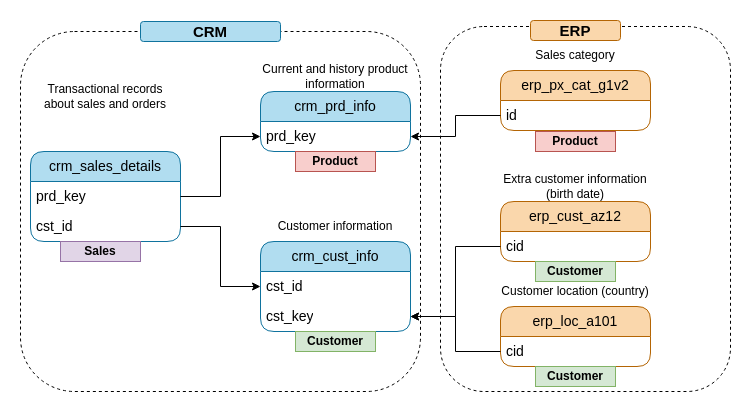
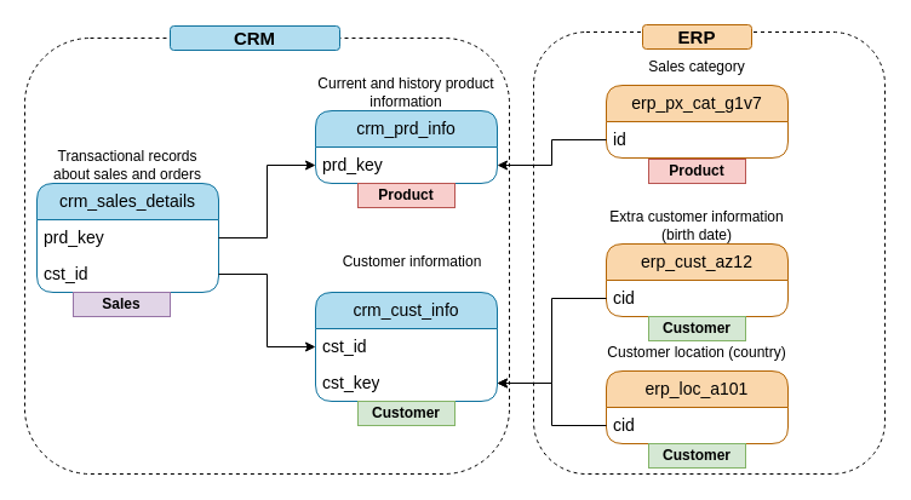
  <mxCell id="0" />
  <mxCell id="1" parent="0" />
  <mxCell id="2" value="crm_cust_info" style="swimlane;fontStyle=0;childLayout=stackLayout;horizontal=1;startSize=30;horizontalStack=0;resizeParent=1;resizeParentMax=0;resizeLast=0;collapsible=1;marginBottom=0;whiteSpace=wrap;html=1;rounded=1;fillColor=#b1ddf0;strokeColor=#10739e;fontSize=14;" parent="1" vertex="1"><mxGeometry x="260" y="241" width="150" height="90" as="geometry" /></mxCell>
  <mxCell id="3" value="cst_id" style="text;strokeColor=none;fillColor=none;align=left;verticalAlign=middle;spacingLeft=4;spacingRight=4;overflow=hidden;points=[[0,0.5],[1,0.5]];portConstraint=eastwest;rotatable=0;whiteSpace=wrap;html=1;fontSize=14;" parent="2" vertex="1"><mxGeometry y="30" width="150" height="30" as="geometry" /></mxCell>
  <mxCell id="4" value="cst_key" style="text;strokeColor=none;fillColor=none;align=left;verticalAlign=middle;spacingLeft=4;spacingRight=4;overflow=hidden;points=[[0,0.5],[1,0.5]];portConstraint=eastwest;rotatable=0;whiteSpace=wrap;html=1;fontSize=14;" parent="2" vertex="1"><mxGeometry y="60" width="150" height="30" as="geometry" /></mxCell>
- <mxCell id="5" value="&lt;font&gt;Customer information&lt;/font&gt;" style="text;html=1;align=center;verticalAlign=middle;whiteSpace=wrap;rounded=0;" parent="1" vertex="1"><mxGeometry x="260" y="211" width="150" height="30" as="geometry" /></mxCell>
+ <mxCell id="5" value="&lt;font&gt;Customer information&lt;/font&gt;" style="text;html=1;align=center;verticalAlign=middle;whiteSpace=wrap;rounded=0;" parent="1" vertex="1"><mxGeometry x="265" y="201" width="150" height="30" as="geometry" /></mxCell>
  <mxCell id="6" value="crm_prd_info" style="swimlane;fontStyle=0;childLayout=stackLayout;horizontal=1;startSize=30;horizontalStack=0;resizeParent=1;resizeParentMax=0;resizeLast=0;collapsible=1;marginBottom=0;whiteSpace=wrap;html=1;rounded=1;fillColor=#b1ddf0;strokeColor=#10739e;fontSize=14;" parent="1" vertex="1"><mxGeometry x="260" y="91" width="150" height="60" as="geometry" /></mxCell>
  <mxCell id="7" value="prd_key" style="text;strokeColor=none;fillColor=none;align=left;verticalAlign=middle;spacingLeft=4;spacingRight=4;overflow=hidden;points=[[0,0.5],[1,0.5]];portConstraint=eastwest;rotatable=0;whiteSpace=wrap;html=1;fontSize=14;" parent="6" vertex="1"><mxGeometry y="30" width="150" height="30" as="geometry" /></mxCell>
  <mxCell id="8" value="&lt;font&gt;Current and history product information&lt;/font&gt;" style="text;html=1;align=center;verticalAlign=middle;whiteSpace=wrap;rounded=0;" parent="1" vertex="1"><mxGeometry x="260" y="61" width="150" height="30" as="geometry" /></mxCell>
  <mxCell id="9" value="crm_sales_details" style="swimlane;fontStyle=0;childLayout=stackLayout;horizontal=1;startSize=30;horizontalStack=0;resizeParent=1;resizeParentMax=0;resizeLast=0;collapsible=1;marginBottom=0;whiteSpace=wrap;html=1;rounded=1;fillColor=#b1ddf0;strokeColor=#10739e;fontSize=14;" parent="1" vertex="1"><mxGeometry x="30" y="151" width="150" height="90" as="geometry" /></mxCell>
  <mxCell id="10" value="prd_key" style="text;strokeColor=none;fillColor=none;align=left;verticalAlign=middle;spacingLeft=4;spacingRight=4;overflow=hidden;points=[[0,0.5],[1,0.5]];portConstraint=eastwest;rotatable=0;whiteSpace=wrap;html=1;fontSize=14;" parent="9" vertex="1"><mxGeometry y="30" width="150" height="30" as="geometry" /></mxCell>
  <mxCell id="11" value="cst_id" style="text;strokeColor=none;fillColor=none;align=left;verticalAlign=middle;spacingLeft=4;spacingRight=4;overflow=hidden;points=[[0,0.5],[1,0.5]];portConstraint=eastwest;rotatable=0;whiteSpace=wrap;html=1;fontSize=14;" parent="9" vertex="1"><mxGeometry y="60" width="150" height="30" as="geometry" /></mxCell>
- <mxCell id="12" value="&lt;font&gt;Transactional records about sales and orders&lt;/font&gt;" style="text;html=1;align=center;verticalAlign=middle;whiteSpace=wrap;rounded=0;" parent="1" vertex="1"><mxGeometry x="30" y="81" width="150" height="30" as="geometry" /></mxCell>
+ <mxCell id="12" value="&lt;font&gt;Transactional records about sales and orders&lt;/font&gt;" style="text;html=1;align=center;verticalAlign=middle;whiteSpace=wrap;rounded=0;" parent="1" vertex="1"><mxGeometry x="30" y="121" width="150" height="30" as="geometry" /></mxCell>
  <mxCell id="13" style="edgeStyle=orthogonalEdgeStyle;rounded=0;orthogonalLoop=1;jettySize=auto;html=1;" parent="1" source="11" target="3" edge="1"><mxGeometry relative="1" as="geometry" /></mxCell>
  <mxCell id="14" style="edgeStyle=orthogonalEdgeStyle;rounded=0;orthogonalLoop=1;jettySize=auto;html=1;entryX=0;entryY=0.5;entryDx=0;entryDy=0;" parent="1" source="10" target="7" edge="1"><mxGeometry relative="1" as="geometry" /></mxCell>
  <mxCell id="15" value="erp_cust_az12" style="swimlane;fontStyle=0;childLayout=stackLayout;horizontal=1;startSize=30;horizontalStack=0;resizeParent=1;resizeParentMax=0;resizeLast=0;collapsible=1;marginBottom=0;whiteSpace=wrap;html=1;rounded=1;fontSize=14;fillColor=#fad7ac;strokeColor=#b46504;" parent="1" vertex="1"><mxGeometry x="500" y="201" width="150" height="60" as="geometry" /></mxCell>
  <mxCell id="16" value="cid" style="text;strokeColor=none;fillColor=none;align=left;verticalAlign=middle;spacingLeft=4;spacingRight=4;overflow=hidden;points=[[0,0.5],[1,0.5]];portConstraint=eastwest;rotatable=0;whiteSpace=wrap;html=1;fontSize=14;" parent="15" vertex="1"><mxGeometry y="30" width="150" height="30" as="geometry" /></mxCell>
  <mxCell id="17" value="&lt;font&gt;Extra customer information (birth date)&lt;/font&gt;" style="text;html=1;align=center;verticalAlign=middle;whiteSpace=wrap;rounded=0;" parent="1" vertex="1"><mxGeometry x="500" y="171" width="150" height="30" as="geometry" /></mxCell>
  <mxCell id="18" style="edgeStyle=orthogonalEdgeStyle;rounded=0;orthogonalLoop=1;jettySize=auto;html=1;entryX=1;entryY=0.5;entryDx=0;entryDy=0;" parent="1" source="16" target="4" edge="1"><mxGeometry relative="1" as="geometry" /></mxCell>
  <mxCell id="19" value="erp_loc_a101" style="swimlane;fontStyle=0;childLayout=stackLayout;horizontal=1;startSize=30;horizontalStack=0;resizeParent=1;resizeParentMax=0;resizeLast=0;collapsible=1;marginBottom=0;whiteSpace=wrap;html=1;rounded=1;fontSize=14;fillColor=#fad7ac;strokeColor=#b46504;" parent="1" vertex="1"><mxGeometry x="500" y="306" width="150" height="60" as="geometry" /></mxCell>
  <mxCell id="20" value="cid" style="text;strokeColor=none;fillColor=none;align=left;verticalAlign=middle;spacingLeft=4;spacingRight=4;overflow=hidden;points=[[0,0.5],[1,0.5]];portConstraint=eastwest;rotatable=0;whiteSpace=wrap;html=1;fontSize=14;" parent="19" vertex="1"><mxGeometry y="30" width="150" height="30" as="geometry" /></mxCell>
  <mxCell id="21" value="Customer location (country)" style="text;html=1;align=center;verticalAlign=middle;whiteSpace=wrap;rounded=0;" parent="1" vertex="1"><mxGeometry x="500" y="276" width="150" height="30" as="geometry" /></mxCell>
  <mxCell id="22" style="edgeStyle=orthogonalEdgeStyle;rounded=0;orthogonalLoop=1;jettySize=auto;html=1;exitX=0;exitY=0.5;exitDx=0;exitDy=0;entryX=1;entryY=0.5;entryDx=0;entryDy=0;" parent="1" source="20" target="4" edge="1"><mxGeometry relative="1" as="geometry" /></mxCell>
- <mxCell id="23" value="erp_px_cat_g1v2" style="swimlane;fontStyle=0;childLayout=stackLayout;horizontal=1;startSize=30;horizontalStack=0;resizeParent=1;resizeParentMax=0;resizeLast=0;collapsible=1;marginBottom=0;whiteSpace=wrap;html=1;rounded=1;fontSize=14;fillColor=#fad7ac;strokeColor=#b46504;" parent="1" vertex="1"><mxGeometry x="500" y="70" width="150" height="60" as="geometry" /></mxCell>
+ <mxCell id="23" value="erp_px_cat_g1v7" style="swimlane;fontStyle=0;childLayout=stackLayout;horizontal=1;startSize=30;horizontalStack=0;resizeParent=1;resizeParentMax=0;resizeLast=0;collapsible=1;marginBottom=0;whiteSpace=wrap;html=1;rounded=1;fontSize=14;fillColor=#fad7ac;strokeColor=#b46504;" parent="1" vertex="1"><mxGeometry x="500" y="70" width="150" height="60" as="geometry" /></mxCell>
  <mxCell id="24" value="id" style="text;strokeColor=none;fillColor=none;align=left;verticalAlign=middle;spacingLeft=4;spacingRight=4;overflow=hidden;points=[[0,0.5],[1,0.5]];portConstraint=eastwest;rotatable=0;whiteSpace=wrap;html=1;fontSize=14;" parent="23" vertex="1"><mxGeometry y="30" width="150" height="30" as="geometry" /></mxCell>
  <mxCell id="25" value="&lt;font&gt;Sales category&lt;/font&gt;" style="text;html=1;align=center;verticalAlign=middle;whiteSpace=wrap;rounded=0;" parent="1" vertex="1"><mxGeometry x="500" y="40" width="150" height="30" as="geometry" /></mxCell>
  <mxCell id="26" style="edgeStyle=orthogonalEdgeStyle;rounded=0;orthogonalLoop=1;jettySize=auto;html=1;exitX=0;exitY=0.5;exitDx=0;exitDy=0;" parent="1" source="24" target="7" edge="1"><mxGeometry relative="1" as="geometry" /></mxCell>
  <mxCell id="27" value="" style="rounded=1;whiteSpace=wrap;html=1;fillColor=none;dashed=1;" parent="1" vertex="1"><mxGeometry x="20" y="31" width="400" height="360" as="geometry" /></mxCell>
  <mxCell id="28" value="CRM" style="rounded=1;whiteSpace=wrap;html=1;strokeColor=#10739e;fontSize=15;fontStyle=1;fillColor=#b1ddf0;" parent="1" vertex="1"><mxGeometry x="140" y="21" width="140" height="20" as="geometry" /></mxCell>
  <mxCell id="29" value="" style="rounded=1;whiteSpace=wrap;html=1;fillColor=none;dashed=1;" parent="1" vertex="1"><mxGeometry x="440" y="26" width="290" height="365" as="geometry" /></mxCell>
  <mxCell id="30" value="ERP" style="rounded=1;whiteSpace=wrap;html=1;strokeColor=#b46504;fontSize=15;fontStyle=1;fillColor=#fad7ac;" parent="1" vertex="1"><mxGeometry x="530" y="20" width="90" height="20" as="geometry" /></mxCell>
  <mxCell id="31" value="Product" style="text;html=1;strokeColor=#b85450;fillColor=#f8cecc;align=center;verticalAlign=middle;whiteSpace=wrap;overflow=hidden;fontSize=12;fontStyle=1" vertex="1" parent="1"><mxGeometry x="295" y="151" width="80" height="20" as="geometry" /></mxCell>
  <mxCell id="32" value="Product" style="text;html=1;strokeColor=#b85450;fillColor=#f8cecc;align=center;verticalAlign=middle;whiteSpace=wrap;overflow=hidden;fontSize=12;fontStyle=1" vertex="1" parent="1"><mxGeometry x="535" y="131" width="80" height="20" as="geometry" /></mxCell>
  <mxCell id="33" value="Customer" style="text;html=1;strokeColor=#82b366;fillColor=#d5e8d4;align=center;verticalAlign=middle;whiteSpace=wrap;overflow=hidden;fontSize=12;fontStyle=1" vertex="1" parent="1"><mxGeometry x="295" y="331" width="80" height="20" as="geometry" /></mxCell>
  <mxCell id="34" value="Customer" style="text;html=1;strokeColor=#82b366;fillColor=#d5e8d4;align=center;verticalAlign=middle;whiteSpace=wrap;overflow=hidden;fontSize=12;fontStyle=1" vertex="1" parent="1"><mxGeometry x="535" y="261" width="80" height="20" as="geometry" /></mxCell>
  <mxCell id="35" value="Customer" style="text;html=1;strokeColor=#82b366;fillColor=#d5e8d4;align=center;verticalAlign=middle;whiteSpace=wrap;overflow=hidden;fontSize=12;fontStyle=1" vertex="1" parent="1"><mxGeometry x="535" y="366" width="80" height="20" as="geometry" /></mxCell>
  <mxCell id="36" value="Sales" style="text;html=1;strokeColor=#9673a6;fillColor=#e1d5e7;align=center;verticalAlign=middle;whiteSpace=wrap;overflow=hidden;fontSize=12;fontStyle=1" vertex="1" parent="1"><mxGeometry x="60" y="241" width="80" height="20" as="geometry" /></mxCell>
